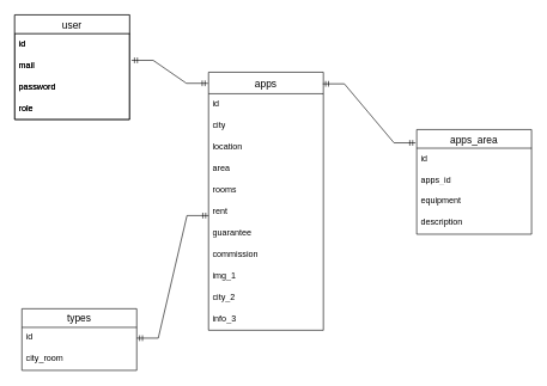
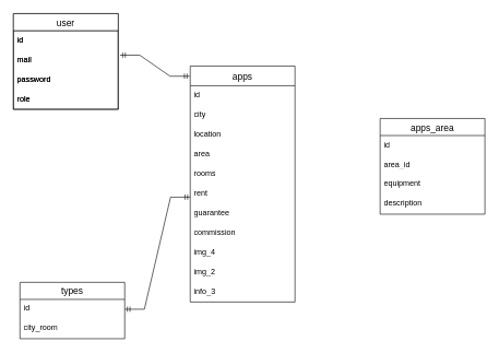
  <mxCell id="0" />
  <mxCell id="1" parent="0" />
  <mxCell id="2" value="user" style="swimlane;fontStyle=0;childLayout=stackLayout;horizontal=1;startSize=26;horizontalStack=0;resizeParent=1;resizeParentMax=0;resizeLast=0;collapsible=1;marginBottom=0;align=center;fontSize=14;" parent="1" vertex="1"><mxGeometry x="20" y="20" width="160" height="146" as="geometry" /></mxCell>
  <mxCell id="3" value="id" style="text;strokeColor=none;fillColor=none;spacingLeft=4;spacingRight=4;overflow=hidden;rotatable=0;points=[[0,0.5],[1,0.5]];portConstraint=eastwest;fontSize=12;whiteSpace=wrap;html=1;" parent="2" vertex="1"><mxGeometry y="26" width="160" height="30" as="geometry" /></mxCell>
  <mxCell id="4" value="mail" style="text;strokeColor=none;fillColor=none;spacingLeft=4;spacingRight=4;overflow=hidden;rotatable=0;points=[[0,0.5],[1,0.5]];portConstraint=eastwest;fontSize=12;whiteSpace=wrap;html=1;" parent="2" vertex="1"><mxGeometry y="56" width="160" height="30" as="geometry" /></mxCell>
  <mxCell id="5" value="password" style="text;strokeColor=none;fillColor=none;spacingLeft=4;spacingRight=4;overflow=hidden;rotatable=0;points=[[0,0.5],[1,0.5]];portConstraint=eastwest;fontSize=12;whiteSpace=wrap;html=1;" parent="2" vertex="1"><mxGeometry y="86" width="160" height="30" as="geometry" /></mxCell>
  <mxCell id="6" value="role&lt;br&gt;" style="text;strokeColor=none;fillColor=none;spacingLeft=4;spacingRight=4;overflow=hidden;rotatable=0;points=[[0,0.5],[1,0.5]];portConstraint=eastwest;fontSize=12;whiteSpace=wrap;html=1;" parent="2" vertex="1"><mxGeometry y="116" width="160" height="30" as="geometry" /></mxCell>
  <mxCell id="7" value="apps" style="swimlane;fontStyle=0;childLayout=stackLayout;horizontal=1;startSize=30;horizontalStack=0;resizeParent=1;resizeParentMax=0;resizeLast=0;collapsible=1;marginBottom=0;align=center;fontSize=14;" parent="1" vertex="1"><mxGeometry x="290" y="100" width="160" height="360" as="geometry" /></mxCell>
  <mxCell id="8" value="id" style="text;strokeColor=none;fillColor=none;spacingLeft=4;spacingRight=4;overflow=hidden;rotatable=0;points=[[0,0.5],[1,0.5]];portConstraint=eastwest;fontSize=12;whiteSpace=wrap;html=1;" parent="7" vertex="1"><mxGeometry y="30" width="160" height="30" as="geometry" /></mxCell>
  <mxCell id="9" value="city" style="text;strokeColor=none;fillColor=none;spacingLeft=4;spacingRight=4;overflow=hidden;rotatable=0;points=[[0,0.5],[1,0.5]];portConstraint=eastwest;fontSize=12;whiteSpace=wrap;html=1;" parent="7" vertex="1"><mxGeometry y="60" width="160" height="30" as="geometry" /></mxCell>
  <mxCell id="10" value="location" style="text;strokeColor=none;fillColor=none;spacingLeft=4;spacingRight=4;overflow=hidden;rotatable=0;points=[[0,0.5],[1,0.5]];portConstraint=eastwest;fontSize=12;whiteSpace=wrap;html=1;" parent="7" vertex="1"><mxGeometry y="90" width="160" height="30" as="geometry" /></mxCell>
  <mxCell id="11" value="area" style="text;strokeColor=none;fillColor=none;spacingLeft=4;spacingRight=4;overflow=hidden;rotatable=0;points=[[0,0.5],[1,0.5]];portConstraint=eastwest;fontSize=12;whiteSpace=wrap;html=1;" parent="7" vertex="1"><mxGeometry y="120" width="160" height="30" as="geometry" /></mxCell>
  <mxCell id="12" value="rooms" style="text;strokeColor=none;fillColor=none;spacingLeft=4;spacingRight=4;overflow=hidden;rotatable=0;points=[[0,0.5],[1,0.5]];portConstraint=eastwest;fontSize=12;whiteSpace=wrap;html=1;" parent="7" vertex="1"><mxGeometry y="150" width="160" height="30" as="geometry" /></mxCell>
  <mxCell id="13" value="rent" style="text;strokeColor=none;fillColor=none;spacingLeft=4;spacingRight=4;overflow=hidden;rotatable=0;points=[[0,0.5],[1,0.5]];portConstraint=eastwest;fontSize=12;whiteSpace=wrap;html=1;" parent="7" vertex="1"><mxGeometry y="180" width="160" height="30" as="geometry" /></mxCell>
  <mxCell id="14" value="guarantee&amp;nbsp;" style="text;strokeColor=none;fillColor=none;spacingLeft=4;spacingRight=4;overflow=hidden;rotatable=0;points=[[0,0.5],[1,0.5]];portConstraint=eastwest;fontSize=12;whiteSpace=wrap;html=1;" parent="7" vertex="1"><mxGeometry y="210" width="160" height="30" as="geometry" /></mxCell>
  <mxCell id="15" value="commission" style="text;strokeColor=none;fillColor=none;spacingLeft=4;spacingRight=4;overflow=hidden;rotatable=0;points=[[0,0.5],[1,0.5]];portConstraint=eastwest;fontSize=12;whiteSpace=wrap;html=1;" parent="7" vertex="1"><mxGeometry y="240" width="160" height="30" as="geometry" /></mxCell>
- <mxCell id="16" value="img_1" style="text;strokeColor=none;fillColor=none;spacingLeft=4;spacingRight=4;overflow=hidden;rotatable=0;points=[[0,0.5],[1,0.5]];portConstraint=eastwest;fontSize=12;whiteSpace=wrap;html=1;" parent="7" vertex="1"><mxGeometry y="270" width="160" height="30" as="geometry" /></mxCell>
- <mxCell id="17" value="city_2" style="text;strokeColor=none;fillColor=none;spacingLeft=4;spacingRight=4;overflow=hidden;rotatable=0;points=[[0,0.5],[1,0.5]];portConstraint=eastwest;fontSize=12;whiteSpace=wrap;html=1;" parent="7" vertex="1"><mxGeometry y="300" width="160" height="30" as="geometry" /></mxCell>
+ <mxCell id="16" value="img_4" style="text;strokeColor=none;fillColor=none;spacingLeft=4;spacingRight=4;overflow=hidden;rotatable=0;points=[[0,0.5],[1,0.5]];portConstraint=eastwest;fontSize=12;whiteSpace=wrap;html=1;" parent="7" vertex="1"><mxGeometry y="270" width="160" height="30" as="geometry" /></mxCell>
+ <mxCell id="17" value="img_2" style="text;strokeColor=none;fillColor=none;spacingLeft=4;spacingRight=4;overflow=hidden;rotatable=0;points=[[0,0.5],[1,0.5]];portConstraint=eastwest;fontSize=12;whiteSpace=wrap;html=1;" parent="7" vertex="1"><mxGeometry y="300" width="160" height="30" as="geometry" /></mxCell>
  <mxCell id="18" value="info_3" style="text;strokeColor=none;fillColor=none;spacingLeft=4;spacingRight=4;overflow=hidden;rotatable=0;points=[[0,0.5],[1,0.5]];portConstraint=eastwest;fontSize=12;whiteSpace=wrap;html=1;" parent="7" vertex="1"><mxGeometry y="330" width="160" height="30" as="geometry" /></mxCell>
  <mxCell id="19" value="apps_area" style="swimlane;fontStyle=0;childLayout=stackLayout;horizontal=1;startSize=26;horizontalStack=0;resizeParent=1;resizeParentMax=0;resizeLast=0;collapsible=1;marginBottom=0;align=center;fontSize=14;" parent="1" vertex="1"><mxGeometry x="580" y="180" width="160" height="146" as="geometry" /></mxCell>
  <mxCell id="20" value="id" style="text;strokeColor=none;fillColor=none;spacingLeft=4;spacingRight=4;overflow=hidden;rotatable=0;points=[[0,0.5],[1,0.5]];portConstraint=eastwest;fontSize=12;whiteSpace=wrap;html=1;" parent="19" vertex="1"><mxGeometry y="26" width="160" height="30" as="geometry" /></mxCell>
- <mxCell id="21" value="apps_id" style="text;strokeColor=none;fillColor=none;spacingLeft=4;spacingRight=4;overflow=hidden;rotatable=0;points=[[0,0.5],[1,0.5]];portConstraint=eastwest;fontSize=12;whiteSpace=wrap;html=1;" parent="19" vertex="1"><mxGeometry y="56" width="160" height="30" as="geometry" /></mxCell>
+ <mxCell id="21" value="area_id" style="text;strokeColor=none;fillColor=none;spacingLeft=4;spacingRight=4;overflow=hidden;rotatable=0;points=[[0,0.5],[1,0.5]];portConstraint=eastwest;fontSize=12;whiteSpace=wrap;html=1;" parent="19" vertex="1"><mxGeometry y="56" width="160" height="30" as="geometry" /></mxCell>
  <mxCell id="22" value="equipment" style="text;strokeColor=none;fillColor=none;spacingLeft=4;spacingRight=4;overflow=hidden;rotatable=0;points=[[0,0.5],[1,0.5]];portConstraint=eastwest;fontSize=12;whiteSpace=wrap;html=1;" parent="19" vertex="1"><mxGeometry y="86" width="160" height="30" as="geometry" /></mxCell>
  <mxCell id="23" value="description" style="text;strokeColor=none;fillColor=none;spacingLeft=4;spacingRight=4;overflow=hidden;rotatable=0;points=[[0,0.5],[1,0.5]];portConstraint=eastwest;fontSize=12;whiteSpace=wrap;html=1;" parent="19" vertex="1"><mxGeometry y="116" width="160" height="30" as="geometry" /></mxCell>
  <mxCell id="24" value="" style="edgeStyle=entityRelationEdgeStyle;fontSize=12;html=1;endArrow=ERmandOne;startArrow=ERmandOne;rounded=0;exitX=1.018;exitY=0.247;exitDx=0;exitDy=0;exitPerimeter=0;entryX=-0.005;entryY=0.043;entryDx=0;entryDy=0;entryPerimeter=0;" parent="1" source="4" target="7" edge="1"><mxGeometry width="100" height="100" relative="1" as="geometry"><mxPoint x="340" y="380" as="sourcePoint" /><mxPoint x="440" y="280" as="targetPoint" /></mxGeometry></mxCell>
- <mxCell id="25" value="" style="edgeStyle=entityRelationEdgeStyle;fontSize=12;html=1;endArrow=ERmandOne;startArrow=ERmandOne;rounded=0;entryX=-0.01;entryY=0.127;entryDx=0;entryDy=0;entryPerimeter=0;exitX=0.995;exitY=0.045;exitDx=0;exitDy=0;exitPerimeter=0;" parent="1" source="7" target="19" edge="1"><mxGeometry width="100" height="100" relative="1" as="geometry"><mxPoint x="340" y="380" as="sourcePoint" /><mxPoint x="440" y="280" as="targetPoint" /></mxGeometry></mxCell>
  <mxCell id="26" value="user" style="swimlane;fontStyle=0;childLayout=stackLayout;horizontal=1;startSize=26;horizontalStack=0;resizeParent=1;resizeParentMax=0;resizeLast=0;collapsible=1;marginBottom=0;align=center;fontSize=14;" vertex="1" parent="1"><mxGeometry x="20" y="20" width="160" height="146" as="geometry" /></mxCell>
  <mxCell id="27" value="id" style="text;strokeColor=none;fillColor=none;spacingLeft=4;spacingRight=4;overflow=hidden;rotatable=0;points=[[0,0.5],[1,0.5]];portConstraint=eastwest;fontSize=12;whiteSpace=wrap;html=1;" vertex="1" parent="26"><mxGeometry y="26" width="160" height="30" as="geometry" /></mxCell>
  <mxCell id="28" value="mail" style="text;strokeColor=none;fillColor=none;spacingLeft=4;spacingRight=4;overflow=hidden;rotatable=0;points=[[0,0.5],[1,0.5]];portConstraint=eastwest;fontSize=12;whiteSpace=wrap;html=1;" vertex="1" parent="26"><mxGeometry y="56" width="160" height="30" as="geometry" /></mxCell>
  <mxCell id="29" value="password" style="text;strokeColor=none;fillColor=none;spacingLeft=4;spacingRight=4;overflow=hidden;rotatable=0;points=[[0,0.5],[1,0.5]];portConstraint=eastwest;fontSize=12;whiteSpace=wrap;html=1;" vertex="1" parent="26"><mxGeometry y="86" width="160" height="30" as="geometry" /></mxCell>
  <mxCell id="30" value="role&lt;br&gt;" style="text;strokeColor=none;fillColor=none;spacingLeft=4;spacingRight=4;overflow=hidden;rotatable=0;points=[[0,0.5],[1,0.5]];portConstraint=eastwest;fontSize=12;whiteSpace=wrap;html=1;" vertex="1" parent="26"><mxGeometry y="116" width="160" height="30" as="geometry" /></mxCell>
  <mxCell id="31" value="types" style="swimlane;fontStyle=0;childLayout=stackLayout;horizontal=1;startSize=26;horizontalStack=0;resizeParent=1;resizeParentMax=0;resizeLast=0;collapsible=1;marginBottom=0;align=center;fontSize=14;" vertex="1" parent="1"><mxGeometry x="30" y="430" width="160" height="86" as="geometry" /></mxCell>
  <mxCell id="32" value="id" style="text;strokeColor=none;fillColor=none;spacingLeft=4;spacingRight=4;overflow=hidden;rotatable=0;points=[[0,0.5],[1,0.5]];portConstraint=eastwest;fontSize=12;whiteSpace=wrap;html=1;" vertex="1" parent="31"><mxGeometry y="26" width="160" height="30" as="geometry" /></mxCell>
  <mxCell id="33" value="city_room" style="text;strokeColor=none;fillColor=none;spacingLeft=4;spacingRight=4;overflow=hidden;rotatable=0;points=[[0,0.5],[1,0.5]];portConstraint=eastwest;fontSize=12;whiteSpace=wrap;html=1;" vertex="1" parent="31"><mxGeometry y="56" width="160" height="30" as="geometry" /></mxCell>
  <mxCell id="34" value="" style="edgeStyle=entityRelationEdgeStyle;fontSize=12;html=1;endArrow=ERmandOne;startArrow=ERmandOne;rounded=0;exitX=1;exitY=0.5;exitDx=0;exitDy=0;" edge="1" parent="1" source="32"><mxGeometry width="100" height="100" relative="1" as="geometry"><mxPoint x="390" y="380" as="sourcePoint" /><mxPoint x="290" y="300" as="targetPoint" /></mxGeometry></mxCell>
